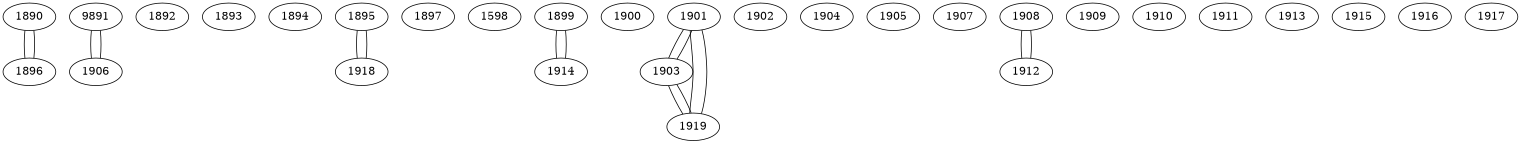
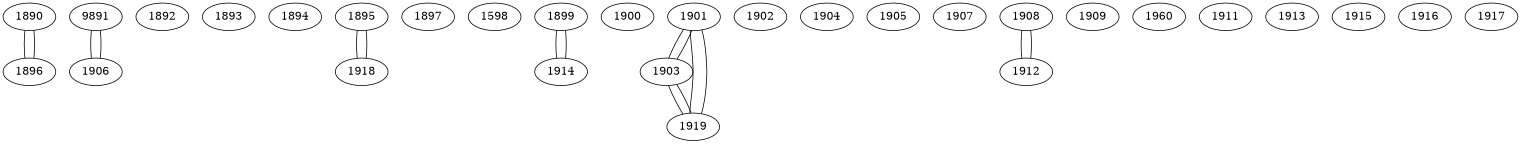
  graph {
    1890 [COORDINATE_X=0.36393649020506824 COORDINATE_Y=0.6355673799058241]
    1896 [COORDINATE_X=0.3854302470374248 COORDINATE_Y=0.5524871370117825]
    n3 [COORDINATE_X=0.3309819482490285 COORDINATE_Y=0.8067288197016708 label=9891]
    1906 [COORDINATE_X=0.26325941046718104 COORDINATE_Y=0.8201183557003692]
    1892 [COORDINATE_X=0.19312709794133842 COORDINATE_Y=0.1444707154449647]
    1893 [COORDINATE_X=0.8643376587010392 COORDINATE_Y=0.14455586871216397]
    1894 [COORDINATE_X=0.4327899578244043 COORDINATE_Y=0.32153071156735413]
    1895 [COORDINATE_X=0.03646384279639159 COORDINATE_Y=0.12020111576063475]
    1918 [COORDINATE_X=0.05267607738386171 COORDINATE_Y=0.06580220411385151]
    1897 [COORDINATE_X=0.846011324147694 COORDINATE_Y=0.04253045517311871]
    n11 [COORDINATE_X=0.8314138560385237 COORDINATE_Y=0.8762132838217346 label=1598]
    1899 [COORDINATE_X=0.4961791071920939 COORDINATE_Y=0.5685022223968249]
    1914 [COORDINATE_X=0.5336736010974467 COORDINATE_Y=0.5645337316963775]
    1900 [COORDINATE_X=0.31949380645747805 COORDINATE_Y=0.21914122881729825]
    1901 [COORDINATE_X=0.6115902929984125 COORDINATE_Y=0.23653228598960463]
    1903 [COORDINATE_X=0.5301754371819014 COORDINATE_Y=0.261338717445451]
    1919 [COORDINATE_X=0.6250388444951751 COORDINATE_Y=0.24370662898585893]
    1902 [COORDINATE_X=0.7333988984066016 COORDINATE_Y=0.7348405044837149]
    1904 [COORDINATE_X=0.9007295337403654 COORDINATE_Y=0.6402967440339314]
    1905 [COORDINATE_X=0.9394811457047785 COORDINATE_Y=0.4731875559087799]
    1907 [COORDINATE_X=0.22962057672525804 COORDINATE_Y=0.5832007354109792]
    1908 [COORDINATE_X=0.5860218795662113 COORDINATE_Y=0.3881573794127767]
    1912 [COORDINATE_X=0.5518377309769255 COORDINATE_Y=0.3604862883348483]
    1909 [COORDINATE_X=0.8641585829698888 COORDINATE_Y=0.2726883634725631]
-   1910 [COORDINATE_X=0.012333850025470605 COORDINATE_Y=0.27387089491965033]
+   1910 [COORDINATE_X=0.012333850025470605 COORDINATE_Y=0.27387089491965033 label=1960]
    1911 [COORDINATE_X=0.2027639923526502 COORDINATE_Y=0.9440002487463056]
    1913 [COORDINATE_X=0.7195477391849447 COORDINATE_Y=0.2975275803875339]
    1915 [COORDINATE_X=0.9712686431511266 COORDINATE_Y=0.32993510758206557]
    1916 [COORDINATE_X=0.9117282271841873 COORDINATE_Y=0.9662720725643076]
    1917 [COORDINATE_X=0.7963758363692747 COORDINATE_Y=0.5871407675214275]
    1890 -- 1896
    1896 -- 1890
    n3 -- 1906
    1906 -- n3
    1895 -- 1918
    1918 -- 1895
    1899 -- 1914
    1914 -- 1899
    1901 -- 1903
    1901 -- 1919
    1903 -- 1901
    1903 -- 1919
    1919 -- 1901
    1919 -- 1903
    1908 -- 1912
    1912 -- 1908
  }
